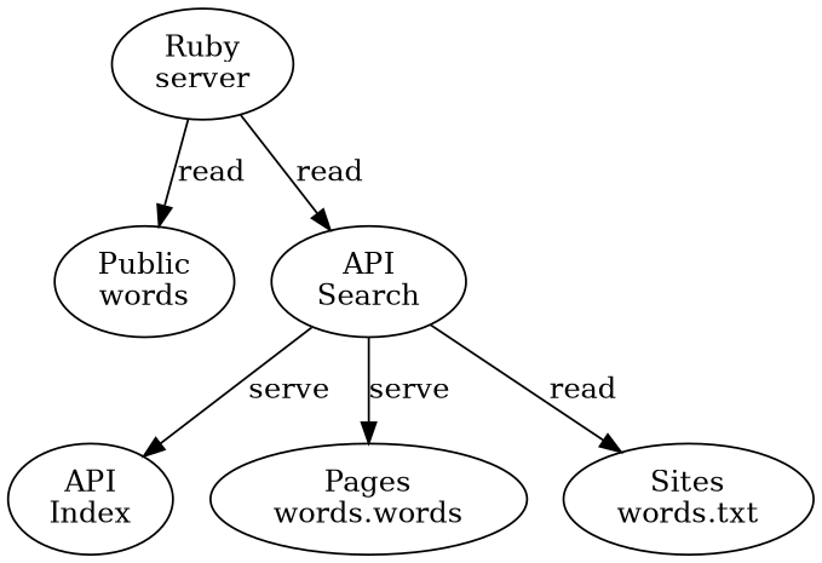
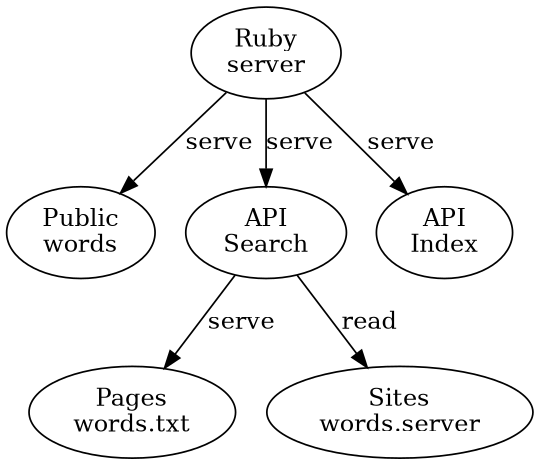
  digraph {
    n1 [label="Ruby\nserver"]
    n2 [label="Public\nwords"]
    n3 [label="API\nSearch"]
    n4 [label="API\nIndex"]
-   n5 [label="Pages\nwords.words"]
-   n6 [label="Sites\nwords.txt"]
-   n1 -> n2 [label=read]
-   n1 -> n3 [label=read]
-   n3 -> n4 [label=serve]
+   n5 [label="Pages\nwords.txt"]
+   n6 [label="Sites\nwords.server"]
+   n1 -> n2 [label=serve]
+   n1 -> n3 [label=serve]
+   n1 -> n4 [label=serve]
    n3 -> n5 [label=serve]
    n3 -> n6 [label=read]
  }
